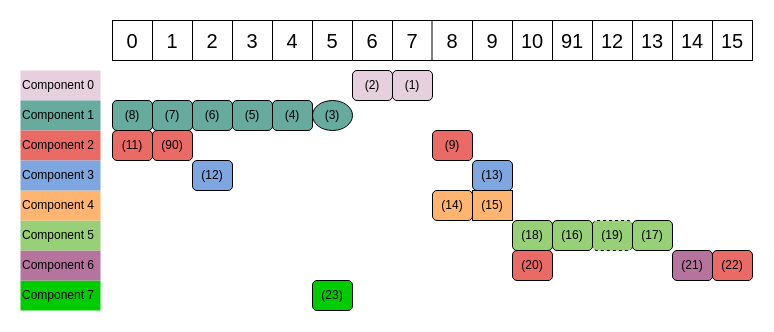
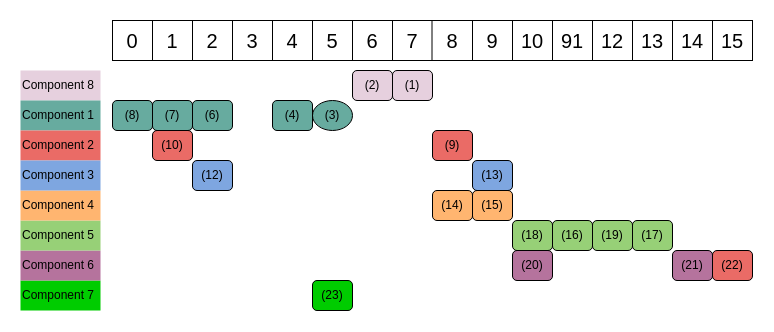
  <mxCell id="0" />
  <mxCell id="1" parent="0" />
  <mxCell id="2" value="" style="rounded=0;whiteSpace=wrap;html=1;" vertex="1" parent="1"><mxGeometry x="112" y="20" width="640" height="40" as="geometry" /></mxCell>
  <mxCell id="3" value="" style="endArrow=none;html=1;rounded=0;" edge="1" parent="1"><mxGeometry width="50" height="50" relative="1" as="geometry"><mxPoint x="152" y="60" as="sourcePoint" /><mxPoint x="152" y="20" as="targetPoint" /></mxGeometry></mxCell>
  <mxCell id="4" value="" style="endArrow=none;html=1;rounded=0;" edge="1" parent="1"><mxGeometry width="50" height="50" relative="1" as="geometry"><mxPoint x="192" y="60" as="sourcePoint" /><mxPoint x="192" y="20" as="targetPoint" /></mxGeometry></mxCell>
  <mxCell id="5" value="" style="endArrow=none;html=1;rounded=0;" edge="1" parent="1"><mxGeometry width="50" height="50" relative="1" as="geometry"><mxPoint x="232" y="60" as="sourcePoint" /><mxPoint x="232" y="20" as="targetPoint" /></mxGeometry></mxCell>
  <mxCell id="6" value="" style="endArrow=none;html=1;rounded=0;" edge="1" parent="1"><mxGeometry width="50" height="50" relative="1" as="geometry"><mxPoint x="272" y="60" as="sourcePoint" /><mxPoint x="272" y="20" as="targetPoint" /></mxGeometry></mxCell>
  <mxCell id="7" value="" style="endArrow=none;html=1;rounded=0;" edge="1" parent="1"><mxGeometry width="50" height="50" relative="1" as="geometry"><mxPoint x="312" y="60" as="sourcePoint" /><mxPoint x="312" y="20" as="targetPoint" /></mxGeometry></mxCell>
  <mxCell id="8" value="" style="endArrow=none;html=1;rounded=0;" edge="1" parent="1"><mxGeometry width="50" height="50" relative="1" as="geometry"><mxPoint x="352" y="60" as="sourcePoint" /><mxPoint x="352" y="20" as="targetPoint" /></mxGeometry></mxCell>
  <mxCell id="9" value="" style="endArrow=none;html=1;rounded=0;" edge="1" parent="1"><mxGeometry width="50" height="50" relative="1" as="geometry"><mxPoint x="392" y="60" as="sourcePoint" /><mxPoint x="392" y="20" as="targetPoint" /></mxGeometry></mxCell>
  <mxCell id="10" value="" style="endArrow=none;html=1;rounded=0;" edge="1" parent="1"><mxGeometry width="50" height="50" relative="1" as="geometry"><mxPoint x="431.5" y="60" as="sourcePoint" /><mxPoint x="431.5" y="20" as="targetPoint" /></mxGeometry></mxCell>
  <mxCell id="11" value="" style="endArrow=none;html=1;rounded=0;" edge="1" parent="1"><mxGeometry width="50" height="50" relative="1" as="geometry"><mxPoint x="472" y="60" as="sourcePoint" /><mxPoint x="472" y="20" as="targetPoint" /></mxGeometry></mxCell>
  <mxCell id="12" value="" style="endArrow=none;html=1;rounded=0;" edge="1" parent="1"><mxGeometry width="50" height="50" relative="1" as="geometry"><mxPoint x="512" y="60" as="sourcePoint" /><mxPoint x="512" y="20" as="targetPoint" /></mxGeometry></mxCell>
  <mxCell id="13" value="" style="endArrow=none;html=1;rounded=0;" edge="1" parent="1"><mxGeometry width="50" height="50" relative="1" as="geometry"><mxPoint x="552" y="60" as="sourcePoint" /><mxPoint x="552" y="20" as="targetPoint" /></mxGeometry></mxCell>
  <mxCell id="14" value="" style="endArrow=none;html=1;rounded=0;" edge="1" parent="1"><mxGeometry width="50" height="50" relative="1" as="geometry"><mxPoint x="592" y="60" as="sourcePoint" /><mxPoint x="592" y="20" as="targetPoint" /></mxGeometry></mxCell>
  <mxCell id="15" value="" style="endArrow=none;html=1;rounded=0;" edge="1" parent="1"><mxGeometry width="50" height="50" relative="1" as="geometry"><mxPoint x="632" y="60" as="sourcePoint" /><mxPoint x="632" y="20" as="targetPoint" /></mxGeometry></mxCell>
  <mxCell id="16" value="" style="endArrow=none;html=1;rounded=0;" edge="1" parent="1"><mxGeometry width="50" height="50" relative="1" as="geometry"><mxPoint x="672" y="60" as="sourcePoint" /><mxPoint x="672" y="20" as="targetPoint" /></mxGeometry></mxCell>
  <mxCell id="17" value="" style="endArrow=none;html=1;rounded=0;" edge="1" parent="1"><mxGeometry width="50" height="50" relative="1" as="geometry"><mxPoint x="712" y="60" as="sourcePoint" /><mxPoint x="712" y="20" as="targetPoint" /></mxGeometry></mxCell>
  <mxCell id="18" value="0" style="text;html=1;strokeColor=none;fillColor=none;align=center;verticalAlign=middle;whiteSpace=wrap;rounded=0;fontSize=20;" vertex="1" parent="1"><mxGeometry x="112" y="20" width="40" height="40" as="geometry" /></mxCell>
  <mxCell id="19" value="1" style="text;html=1;strokeColor=none;fillColor=none;align=center;verticalAlign=middle;whiteSpace=wrap;rounded=0;fontSize=20;" vertex="1" parent="1"><mxGeometry x="152" y="20" width="40" height="40" as="geometry" /></mxCell>
  <mxCell id="20" value="15" style="text;html=1;strokeColor=none;fillColor=none;align=center;verticalAlign=middle;whiteSpace=wrap;rounded=0;fontSize=20;" vertex="1" parent="1"><mxGeometry x="712" y="20" width="40" height="40" as="geometry" /></mxCell>
  <mxCell id="21" value="14" style="text;html=1;strokeColor=none;fillColor=none;align=center;verticalAlign=middle;whiteSpace=wrap;rounded=0;fontSize=20;" vertex="1" parent="1"><mxGeometry x="672" y="20" width="40" height="40" as="geometry" /></mxCell>
  <mxCell id="22" value="2" style="text;html=1;strokeColor=none;fillColor=none;align=center;verticalAlign=middle;whiteSpace=wrap;rounded=0;fontSize=20;" vertex="1" parent="1"><mxGeometry x="192" y="20" width="40" height="40" as="geometry" /></mxCell>
  <mxCell id="23" value="13" style="text;html=1;strokeColor=none;fillColor=none;align=center;verticalAlign=middle;whiteSpace=wrap;rounded=0;fontSize=20;" vertex="1" parent="1"><mxGeometry x="632" y="20" width="40" height="40" as="geometry" /></mxCell>
  <mxCell id="24" value="12" style="text;html=1;strokeColor=none;fillColor=none;align=center;verticalAlign=middle;whiteSpace=wrap;rounded=0;fontSize=20;" vertex="1" parent="1"><mxGeometry x="592" y="20" width="40" height="40" as="geometry" /></mxCell>
  <mxCell id="25" value="3" style="text;html=1;strokeColor=none;fillColor=none;align=center;verticalAlign=middle;whiteSpace=wrap;rounded=0;fontSize=20;" vertex="1" parent="1"><mxGeometry x="232" y="20" width="40" height="40" as="geometry" /></mxCell>
  <mxCell id="26" value="4" style="text;html=1;strokeColor=none;fillColor=none;align=center;verticalAlign=middle;whiteSpace=wrap;rounded=0;fontSize=20;" vertex="1" parent="1"><mxGeometry x="272" y="20" width="40" height="40" as="geometry" /></mxCell>
  <mxCell id="27" value="5" style="text;html=1;strokeColor=none;fillColor=none;align=center;verticalAlign=middle;whiteSpace=wrap;rounded=0;fontSize=20;" vertex="1" parent="1"><mxGeometry x="312" y="20" width="40" height="40" as="geometry" /></mxCell>
  <mxCell id="28" value="6" style="text;html=1;strokeColor=none;fillColor=none;align=center;verticalAlign=middle;whiteSpace=wrap;rounded=0;fontSize=20;" vertex="1" parent="1"><mxGeometry x="352" y="20" width="40" height="40" as="geometry" /></mxCell>
  <mxCell id="29" value="7" style="text;html=1;strokeColor=none;fillColor=none;align=center;verticalAlign=middle;whiteSpace=wrap;rounded=0;fontSize=20;" vertex="1" parent="1"><mxGeometry x="392" y="20" width="40" height="40" as="geometry" /></mxCell>
  <mxCell id="30" value="8" style="text;html=1;strokeColor=none;fillColor=none;align=center;verticalAlign=middle;whiteSpace=wrap;rounded=0;fontSize=20;" vertex="1" parent="1"><mxGeometry x="432" y="20" width="40" height="40" as="geometry" /></mxCell>
  <mxCell id="31" value="91" style="text;html=1;strokeColor=none;fillColor=none;align=center;verticalAlign=middle;whiteSpace=wrap;rounded=0;fontSize=20;" vertex="1" parent="1"><mxGeometry x="552" y="20" width="40" height="40" as="geometry" /></mxCell>
  <mxCell id="32" value="10" style="text;html=1;strokeColor=none;fillColor=none;align=center;verticalAlign=middle;whiteSpace=wrap;rounded=0;fontSize=20;" vertex="1" parent="1"><mxGeometry x="512" y="20" width="40" height="40" as="geometry" /></mxCell>
  <mxCell id="33" value="9" style="text;html=1;strokeColor=none;fillColor=none;align=center;verticalAlign=middle;whiteSpace=wrap;rounded=0;fontSize=20;" vertex="1" parent="1"><mxGeometry x="472" y="20" width="40" height="40" as="geometry" /></mxCell>
  <mxCell id="34" value="(1)" style="rounded=1;whiteSpace=wrap;html=1;fontSize=12;labelBackgroundColor=none;fontColor=default;labelBorderColor=none;fillColor=#E6D0DE;" vertex="1" parent="1"><mxGeometry x="392" y="70" width="40" height="30" as="geometry" /></mxCell>
  <mxCell id="35" value="(2)" style="rounded=1;whiteSpace=wrap;html=1;fontSize=12;fillColor=#E6D0DE;" vertex="1" parent="1"><mxGeometry x="352" y="70" width="40" height="30" as="geometry" /></mxCell>
  <mxCell id="36" value="(8)" style="rounded=1;whiteSpace=wrap;html=1;fontSize=12;fillColor=#67AB9F;" vertex="1" parent="1"><mxGeometry x="112" y="100" width="40" height="30" as="geometry" /></mxCell>
  <mxCell id="37" value="(9)" style="rounded=1;whiteSpace=wrap;html=1;fontSize=12;fillColor=#EA6B66;" vertex="1" parent="1"><mxGeometry x="432" y="130" width="40" height="30" as="geometry" /></mxCell>
  <mxCell id="38" value="(3)" style="ellipse;whiteSpace=wrap;html=1;fontSize=12;fillColor=#67AB9F;" vertex="1" parent="1"><mxGeometry x="312" y="100" width="40" height="30" as="geometry" /></mxCell>
  <mxCell id="39" value="(4)" style="rounded=1;whiteSpace=wrap;html=1;fontSize=12;fillColor=#67AB9F;" vertex="1" parent="1"><mxGeometry x="272" y="100" width="40" height="30" as="geometry" /></mxCell>
- <mxCell id="40" value="(5)" style="rounded=1;whiteSpace=wrap;html=1;fontSize=12;fillColor=#67AB9F;" vertex="1" parent="1"><mxGeometry x="232" y="100" width="40" height="30" as="geometry" /></mxCell>
  <mxCell id="41" value="(6)" style="rounded=1;whiteSpace=wrap;html=1;fontSize=12;fillColor=#67AB9F;" vertex="1" parent="1"><mxGeometry x="192" y="100" width="40" height="30" as="geometry" /></mxCell>
  <mxCell id="42" value="(7)" style="rounded=1;whiteSpace=wrap;html=1;fontSize=12;fillColor=#67AB9F;" vertex="1" parent="1"><mxGeometry x="152" y="100" width="40" height="30" as="geometry" /></mxCell>
- <mxCell id="43" value="(11)" style="rounded=1;whiteSpace=wrap;html=1;fontSize=12;fillColor=#EA6B66;" vertex="1" parent="1"><mxGeometry x="112" y="130" width="40" height="30" as="geometry" /></mxCell>
- <mxCell id="44" value="(90)" style="rounded=1;whiteSpace=wrap;html=1;fontSize=12;fillColor=#EA6B66;" vertex="1" parent="1"><mxGeometry x="152" y="130" width="40" height="30" as="geometry" /></mxCell>
+ <mxCell id="44" value="(10)" style="rounded=1;whiteSpace=wrap;html=1;fontSize=12;fillColor=#EA6B66;" vertex="1" parent="1"><mxGeometry x="152" y="130" width="40" height="30" as="geometry" /></mxCell>
  <mxCell id="45" value="(23)" style="rounded=1;whiteSpace=wrap;html=1;fontSize=12;fillColor=#00CC00;" vertex="1" parent="1"><mxGeometry x="312" y="280" width="40" height="30" as="geometry" /></mxCell>
  <mxCell id="46" value="(22)" style="rounded=1;whiteSpace=wrap;html=1;fontSize=12;fillColor=#ea6b66;" vertex="1" parent="1"><mxGeometry x="712" y="250" width="40" height="30" as="geometry" /></mxCell>
  <mxCell id="47" value="(21)" style="rounded=1;whiteSpace=wrap;html=1;fontSize=12;fillColor=#B5739D;" vertex="1" parent="1"><mxGeometry x="672" y="250" width="40" height="30" as="geometry" /></mxCell>
- <mxCell id="48" value="(20)" style="rounded=1;whiteSpace=wrap;html=1;fontSize=12;fillColor=#ea6b66;" vertex="1" parent="1"><mxGeometry x="512" y="250" width="40" height="30" as="geometry" /></mxCell>
- <mxCell id="49" value="(19)" style="rounded=1;whiteSpace=wrap;html=1;fontSize=12;fillColor=#97D077;dashed=1;" vertex="1" parent="1"><mxGeometry x="592" y="220" width="40" height="30" as="geometry" /></mxCell>
+ <mxCell id="48" value="(20)" style="rounded=1;whiteSpace=wrap;html=1;fontSize=12;fillColor=#B5739D;" vertex="1" parent="1"><mxGeometry x="512" y="250" width="40" height="30" as="geometry" /></mxCell>
+ <mxCell id="49" value="(19)" style="rounded=1;whiteSpace=wrap;html=1;fontSize=12;fillColor=#97D077;" vertex="1" parent="1"><mxGeometry x="592" y="220" width="40" height="30" as="geometry" /></mxCell>
  <mxCell id="50" value="(18)" style="rounded=1;whiteSpace=wrap;html=1;fontSize=12;fillColor=#97D077;" vertex="1" parent="1"><mxGeometry x="512" y="220" width="40" height="30" as="geometry" /></mxCell>
  <mxCell id="51" value="(17)" style="rounded=1;whiteSpace=wrap;html=1;fontSize=12;fillColor=#97D077;" vertex="1" parent="1"><mxGeometry x="632" y="220" width="40" height="30" as="geometry" /></mxCell>
  <mxCell id="52" value="(16)" style="rounded=1;whiteSpace=wrap;html=1;fontSize=12;fillColor=#97D077;" vertex="1" parent="1"><mxGeometry x="552" y="220" width="40" height="30" as="geometry" /></mxCell>
- <mxCell id="53" value="(15)" style="whiteSpace=wrap;html=1;fontSize=12;fillColor=#FFB570;rounded=0;" vertex="1" parent="1"><mxGeometry x="472" y="190" width="40" height="30" as="geometry" /></mxCell>
+ <mxCell id="53" value="(15)" style="rounded=1;whiteSpace=wrap;html=1;fontSize=12;fillColor=#FFB570;" vertex="1" parent="1"><mxGeometry x="472" y="190" width="40" height="30" as="geometry" /></mxCell>
  <mxCell id="54" value="(14)" style="rounded=1;whiteSpace=wrap;html=1;fontSize=12;fillColor=#FFB570;" vertex="1" parent="1"><mxGeometry x="432" y="190" width="40" height="30" as="geometry" /></mxCell>
  <mxCell id="55" value="(13)" style="rounded=1;whiteSpace=wrap;html=1;fontSize=12;fillColor=#7EA6E0;" vertex="1" parent="1"><mxGeometry x="472" y="160" width="40" height="30" as="geometry" /></mxCell>
  <mxCell id="56" value="(12)" style="rounded=1;whiteSpace=wrap;html=1;fontSize=12;fillColor=#7EA6E0;" vertex="1" parent="1"><mxGeometry x="192" y="160" width="40" height="30" as="geometry" /></mxCell>
- <mxCell id="57" value="Component 0" style="text;html=1;strokeColor=none;fillColor=#E6D0DE;align=left;verticalAlign=middle;whiteSpace=wrap;rounded=0;labelBackgroundColor=none;labelBorderColor=none;fontSize=12;fontColor=default;" vertex="1" parent="1"><mxGeometry y="70" width="80" height="30" as="geometry" x="20" /></mxCell>
+ <mxCell id="57" value="Component 8" style="text;html=1;strokeColor=none;fillColor=#E6D0DE;align=left;verticalAlign=middle;whiteSpace=wrap;rounded=0;labelBackgroundColor=none;labelBorderColor=none;fontSize=12;fontColor=default;" vertex="1" parent="1"><mxGeometry y="70" width="80" height="30" as="geometry" x="20" /></mxCell>
  <mxCell id="58" value="Component 1" style="text;html=1;strokeColor=none;fillColor=#67AB9F;align=left;verticalAlign=middle;whiteSpace=wrap;rounded=0;labelBackgroundColor=none;labelBorderColor=none;fontSize=12;fontColor=default;" vertex="1" parent="1"><mxGeometry y="100" width="80" height="30" as="geometry" x="20" /></mxCell>
  <mxCell id="59" value="Component 2" style="text;html=1;strokeColor=none;fillColor=#EA6B66;align=left;verticalAlign=middle;whiteSpace=wrap;rounded=0;labelBackgroundColor=none;labelBorderColor=none;fontSize=12;fontColor=default;" vertex="1" parent="1"><mxGeometry y="130" width="80" height="30" as="geometry" x="20" /></mxCell>
  <mxCell id="60" value="Component 7" style="text;html=1;strokeColor=none;fillColor=#00CC00;align=left;verticalAlign=middle;whiteSpace=wrap;rounded=0;labelBackgroundColor=none;labelBorderColor=none;fontSize=12;fontColor=default;" vertex="1" parent="1"><mxGeometry y="280" width="80" height="30" as="geometry" x="20" /></mxCell>
  <mxCell id="61" value="Component 6" style="text;html=1;strokeColor=none;fillColor=#B5739D;align=left;verticalAlign=middle;whiteSpace=wrap;rounded=0;labelBackgroundColor=none;labelBorderColor=none;fontSize=12;fontColor=default;" vertex="1" parent="1"><mxGeometry y="250" width="80" height="30" as="geometry" x="20" /></mxCell>
  <mxCell id="62" value="Component 5" style="text;html=1;strokeColor=none;fillColor=#97D077;align=left;verticalAlign=middle;whiteSpace=wrap;rounded=0;labelBackgroundColor=none;labelBorderColor=none;fontSize=12;fontColor=default;" vertex="1" parent="1"><mxGeometry y="220" width="80" height="30" as="geometry" x="20" /></mxCell>
  <mxCell id="63" value="Component 4" style="text;html=1;strokeColor=none;fillColor=#FFB570;align=left;verticalAlign=middle;whiteSpace=wrap;rounded=0;labelBackgroundColor=none;labelBorderColor=none;fontSize=12;fontColor=default;" vertex="1" parent="1"><mxGeometry y="190" width="80" height="30" as="geometry" x="20" /></mxCell>
  <mxCell id="64" value="Component 3" style="text;html=1;strokeColor=none;fillColor=#7EA6E0;align=left;verticalAlign=middle;whiteSpace=wrap;rounded=0;labelBackgroundColor=none;labelBorderColor=none;fontSize=12;fontColor=default;" vertex="1" parent="1"><mxGeometry y="160" width="80" height="30" as="geometry" x="20" /></mxCell>
